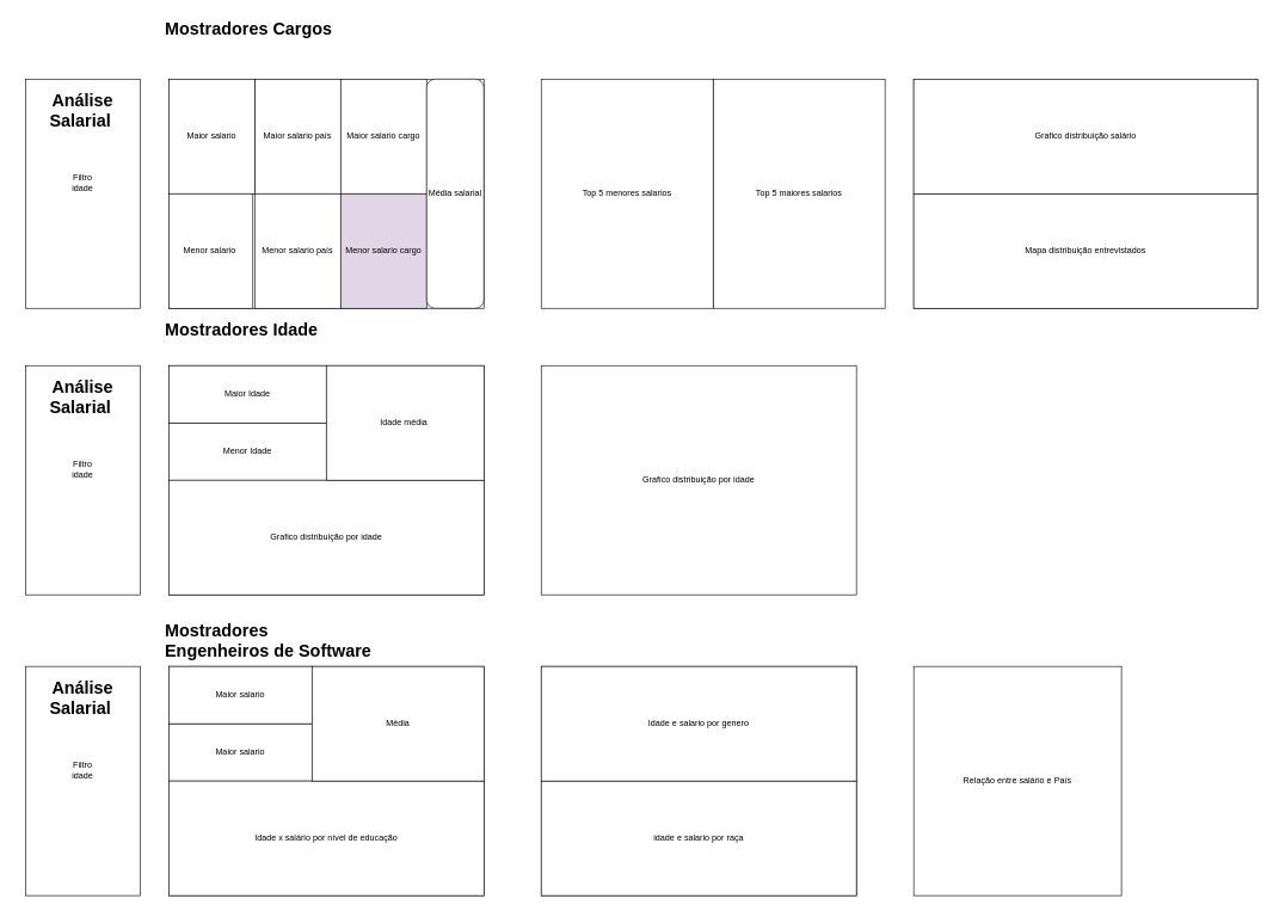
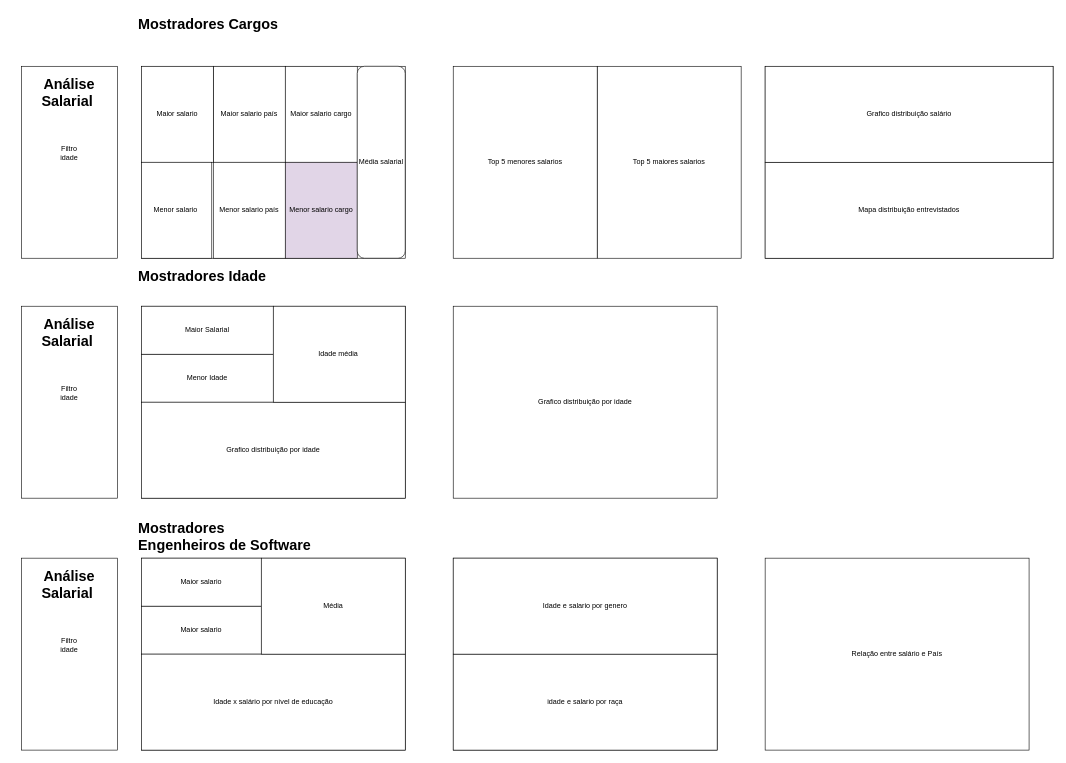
  <mxCell id="0" />
  <mxCell id="1" parent="0" />
  <mxCell id="2" value="" style="rounded=0;whiteSpace=wrap;html=1;" parent="1" vertex="1"><mxGeometry x="35" y="110" width="160" height="320" as="geometry" /></mxCell>
  <mxCell id="3" value="&lt;h1&gt;Análise Salarial&amp;nbsp;&lt;/h1&gt;" style="text;html=1;strokeColor=none;fillColor=none;spacing=5;spacingTop=-20;whiteSpace=wrap;overflow=hidden;rounded=0;align=center;" parent="1" vertex="1"><mxGeometry x="20" y="120" width="190" height="120" as="geometry" /></mxCell>
  <mxCell id="4" value="Filtro idade" style="text;html=1;strokeColor=none;fillColor=none;align=center;verticalAlign=middle;whiteSpace=wrap;rounded=0;" parent="1" vertex="1"><mxGeometry x="85" y="240" width="60" height="30" as="geometry" /></mxCell>
  <mxCell id="5" value="" style="rounded=0;whiteSpace=wrap;html=1;" parent="1" vertex="1"><mxGeometry x="235" y="110" width="440" height="320" as="geometry" /></mxCell>
  <mxCell id="6" value="Maior salario país" style="rounded=0;whiteSpace=wrap;html=1;" parent="1" vertex="1"><mxGeometry x="355" y="110" width="120" height="160" as="geometry" /></mxCell>
  <mxCell id="7" value="Maior salario" style="rounded=0;whiteSpace=wrap;html=1;" parent="1" vertex="1"><mxGeometry x="235" y="110" width="120" height="160" as="geometry" /></mxCell>
  <mxCell id="8" value="&lt;h1&gt;Mostradores Cargos&lt;/h1&gt;" style="text;html=1;strokeColor=none;fillColor=none;spacing=5;spacingTop=-20;whiteSpace=wrap;overflow=hidden;rounded=0;" parent="1" vertex="1"><mxGeometry x="225" y="20" width="279" height="120" as="geometry" /></mxCell>
  <mxCell id="9" value="" style="rounded=0;whiteSpace=wrap;html=1;" parent="1" vertex="1"><mxGeometry x="35" y="510" width="160" height="320" as="geometry" /></mxCell>
  <mxCell id="10" value="&lt;h1&gt;Análise Salarial&amp;nbsp;&lt;/h1&gt;" style="text;html=1;strokeColor=none;fillColor=none;spacing=5;spacingTop=-20;whiteSpace=wrap;overflow=hidden;rounded=0;align=center;" parent="1" vertex="1"><mxGeometry x="20" y="520" width="190" height="120" as="geometry" /></mxCell>
  <mxCell id="11" value="Filtro idade" style="text;html=1;strokeColor=none;fillColor=none;align=center;verticalAlign=middle;whiteSpace=wrap;rounded=0;" parent="1" vertex="1"><mxGeometry x="85" y="640" width="60" height="30" as="geometry" /></mxCell>
  <mxCell id="12" value="" style="rounded=0;whiteSpace=wrap;html=1;" parent="1" vertex="1"><mxGeometry x="235" y="510" width="440" height="320" as="geometry" /></mxCell>
  <mxCell id="13" value="Menor Idade" style="rounded=0;whiteSpace=wrap;html=1;" parent="1" vertex="1"><mxGeometry x="235" y="590" width="220" height="80" as="geometry" /></mxCell>
- <mxCell id="14" value="Maior Idade" style="rounded=0;whiteSpace=wrap;html=1;" parent="1" vertex="1"><mxGeometry x="235" y="510" width="220" height="80" as="geometry" /></mxCell>
+ <mxCell id="14" value="Maior Salarial" style="rounded=0;whiteSpace=wrap;html=1;" parent="1" vertex="1"><mxGeometry x="235" y="510" width="220" height="80" as="geometry" /></mxCell>
  <mxCell id="15" value="&lt;h1&gt;Mostradores Idade&lt;/h1&gt;" style="text;html=1;strokeColor=none;fillColor=none;spacing=5;spacingTop=-20;whiteSpace=wrap;overflow=hidden;rounded=0;" parent="1" vertex="1"><mxGeometry x="225" y="440" width="279" height="120" as="geometry" /></mxCell>
  <mxCell id="16" value="Menor salario&amp;nbsp;" style="rounded=0;whiteSpace=wrap;html=1;" parent="1" vertex="1"><mxGeometry x="235" y="270" width="117.5" height="160" as="geometry" /></mxCell>
  <mxCell id="17" value="Menor salario país" style="rounded=0;whiteSpace=wrap;html=1;" parent="1" vertex="1"><mxGeometry x="355" y="270" width="120" height="160" as="geometry" /></mxCell>
  <mxCell id="18" value="Maior salario cargo" style="rounded=0;whiteSpace=wrap;html=1;" parent="1" vertex="1"><mxGeometry x="475" y="110" width="120" height="160" as="geometry" /></mxCell>
  <mxCell id="19" value="Menor salario cargo" style="rounded=0;whiteSpace=wrap;html=1;fillColor=#e1d5e7;" parent="1" vertex="1"><mxGeometry x="475" y="270" width="120" height="160" as="geometry" /></mxCell>
  <mxCell id="20" value="Top 5 maiores salarios" style="rounded=0;whiteSpace=wrap;html=1;" parent="1" vertex="1"><mxGeometry x="995" y="110" width="240" height="320" as="geometry" /></mxCell>
  <mxCell id="21" value="Top 5 menores salarios" style="rounded=0;whiteSpace=wrap;html=1;" parent="1" vertex="1"><mxGeometry x="755" y="110" width="240" height="320" as="geometry" /></mxCell>
  <mxCell id="22" value="Média salarial" style="whiteSpace=wrap;html=1;rounded=1;" parent="1" vertex="1"><mxGeometry x="595" y="110" width="80" height="320" as="geometry" /></mxCell>
  <mxCell id="23" value="Grafico distribuição por idade" style="rounded=0;whiteSpace=wrap;html=1;" parent="1" vertex="1"><mxGeometry x="235" y="670" width="440" height="160" as="geometry" /></mxCell>
  <mxCell id="24" value="Idade média&amp;nbsp;" style="rounded=0;whiteSpace=wrap;html=1;" parent="1" vertex="1"><mxGeometry x="455" y="510" width="220" height="160" as="geometry" /></mxCell>
  <mxCell id="25" value="" style="rounded=0;whiteSpace=wrap;html=1;" parent="1" vertex="1"><mxGeometry x="1275" y="110" width="480" height="320" as="geometry" /></mxCell>
  <mxCell id="26" value="Mapa distribuição entrevistados" style="rounded=0;whiteSpace=wrap;html=1;" parent="1" vertex="1"><mxGeometry x="1275" y="270" width="480" height="160" as="geometry" /></mxCell>
  <mxCell id="27" value="Grafico distribuição por idade" style="rounded=0;whiteSpace=wrap;html=1;" parent="1" vertex="1"><mxGeometry x="755" y="510" width="440" height="320" as="geometry" /></mxCell>
  <mxCell id="28" value="Grafico distribuição salário" style="rounded=0;whiteSpace=wrap;html=1;" parent="1" vertex="1"><mxGeometry x="1275" y="110" width="480" height="160" as="geometry" /></mxCell>
  <mxCell id="29" value="" style="rounded=0;whiteSpace=wrap;html=1;" parent="1" vertex="1"><mxGeometry x="35" y="930" width="160" height="320" as="geometry" /></mxCell>
  <mxCell id="30" value="&lt;h1&gt;Análise Salarial&amp;nbsp;&lt;/h1&gt;" style="text;html=1;strokeColor=none;fillColor=none;spacing=5;spacingTop=-20;whiteSpace=wrap;overflow=hidden;rounded=0;align=center;" parent="1" vertex="1"><mxGeometry x="20" y="940" width="190" height="120" as="geometry" /></mxCell>
  <mxCell id="31" value="Filtro idade" style="text;html=1;strokeColor=none;fillColor=none;align=center;verticalAlign=middle;whiteSpace=wrap;rounded=0;" parent="1" vertex="1"><mxGeometry x="85" y="1060" width="60" height="30" as="geometry" /></mxCell>
  <mxCell id="32" value="" style="rounded=0;whiteSpace=wrap;html=1;" parent="1" vertex="1"><mxGeometry x="235" y="930" width="440" height="320" as="geometry" /></mxCell>
  <mxCell id="33" value="Maior salario" style="rounded=0;whiteSpace=wrap;html=1;" parent="1" vertex="1"><mxGeometry x="235" y="1010" width="200" height="80" as="geometry" /></mxCell>
  <mxCell id="34" value="Maior salario" style="rounded=0;whiteSpace=wrap;html=1;" parent="1" vertex="1"><mxGeometry x="235" y="930" width="200" height="80" as="geometry" /></mxCell>
  <mxCell id="35" value="&lt;h1&gt;Mostradores &lt;br&gt;Engenheiros de Software&lt;/h1&gt;" style="text;html=1;strokeColor=none;fillColor=none;spacing=5;spacingTop=-20;whiteSpace=wrap;overflow=hidden;rounded=0;" parent="1" vertex="1"><mxGeometry x="225" y="860" width="330" height="120" as="geometry" /></mxCell>
  <mxCell id="36" value="Idade x salário por nível de educação" style="rounded=0;whiteSpace=wrap;html=1;" parent="1" vertex="1"><mxGeometry x="235" y="1090" width="440" height="160" as="geometry" /></mxCell>
  <mxCell id="37" value="" style="rounded=0;whiteSpace=wrap;html=1;" parent="1" vertex="1"><mxGeometry x="755" y="930" width="440" height="320" as="geometry" /></mxCell>
  <mxCell id="38" value="idade e salario por raça" style="rounded=0;whiteSpace=wrap;html=1;" parent="1" vertex="1"><mxGeometry x="755" y="1090" width="440" height="160" as="geometry" /></mxCell>
  <mxCell id="39" value="Idade e salario por genero" style="rounded=0;whiteSpace=wrap;html=1;" parent="1" vertex="1"><mxGeometry x="755" y="930" width="440" height="160" as="geometry" /></mxCell>
  <mxCell id="40" value="Média" style="rounded=0;whiteSpace=wrap;html=1;" parent="1" vertex="1"><mxGeometry x="435" y="930" width="240" height="160" as="geometry" /></mxCell>
- <mxCell id="41" value="Relação entre salário e País" style="rounded=0;whiteSpace=wrap;html=1;" vertex="1" parent="1"><mxGeometry x="1275" y="930" width="290" height="320" as="geometry" /></mxCell>
+ <mxCell id="41" value="Relação entre salário e País" style="rounded=0;whiteSpace=wrap;html=1;" vertex="1" parent="1"><mxGeometry x="1275" y="930" width="440" height="320" as="geometry" /></mxCell>
